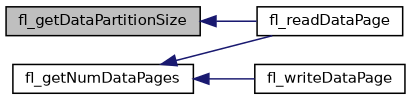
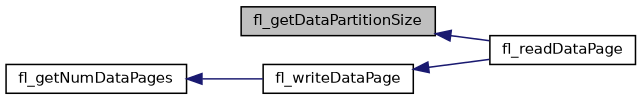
  digraph {
    rankdir=LR
    node [color=black fillcolor=white fontname=Helvetica fontsize=10 shape=record style=filled]
    edge [color=midnightblue dir=back fontname=Helvetica fontsize=10 labelfontname=Helvetica labelfontsize=10 style=solid]
    n1 [fillcolor=grey75 fontcolor=black height=0.2 label=fl_getDataPartitionSize width=0.4]
    n2 [height=0.2 label=fl_readDataPage width=0.4]
    n3 [height=0.2 label=fl_getNumDataPages width=0.4]
    n4 [height=0.2 label=fl_writeDataPage width=0.4]
    n1 -> n2
-   n3 -> n2
+   n4 -> n2
    n3 -> n4
  }
